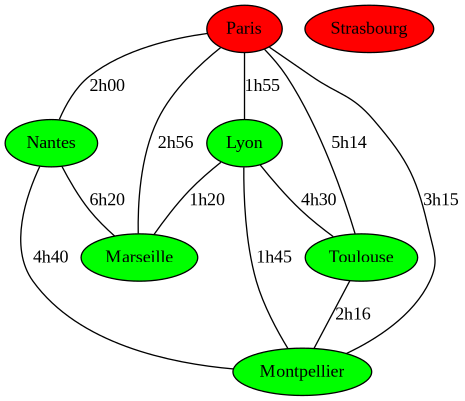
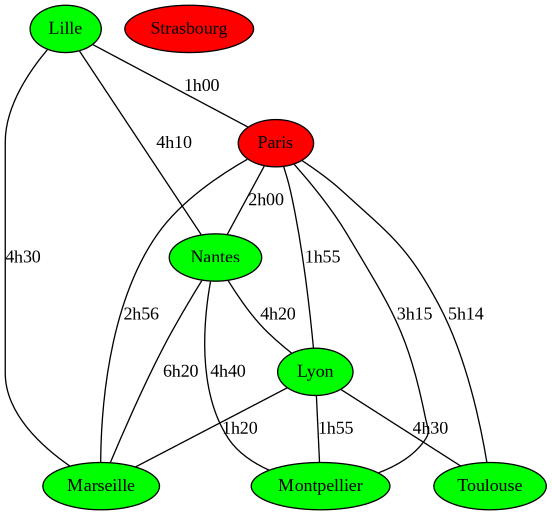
  graph {
    fontname="Liberation Serif"
    node [color=black fillcolor=green fontcolor=black fontname="Liberation Serif" peripheries=1 style=filled]
    edge [fontname="Liberation Serif"]
    Paris [fillcolor=red]
+   Lille
    Nantes
    Marseille
    Lyon
    Toulouse
    Montpellier
    Strasbourg [fillcolor=red]
    Paris -- Nantes [label="2h00"]
    Paris -- Marseille [label="2h56"]
    Paris -- Lyon [label="1h55"]
    Paris -- Toulouse [label="5h14"]
    Paris -- Montpellier [label="3h15"]
+   Lille -- Paris [label="1h00"]
+   Lille -- Nantes [label="4h10"]
+   Lille -- Marseille [label="4h30"]
    Nantes -- Marseille [label="6h20"]
+   Nantes -- Lyon [label="4h20"]
    Nantes -- Montpellier [label="4h40"]
    Lyon -- Marseille [label="1h20"]
    Lyon -- Toulouse [label="4h30"]
-   Lyon -- Montpellier [label="1h45"]
-   Toulouse -- Montpellier [label="2h16"]
+   Lyon -- Montpellier [label="1h55"]
  }
